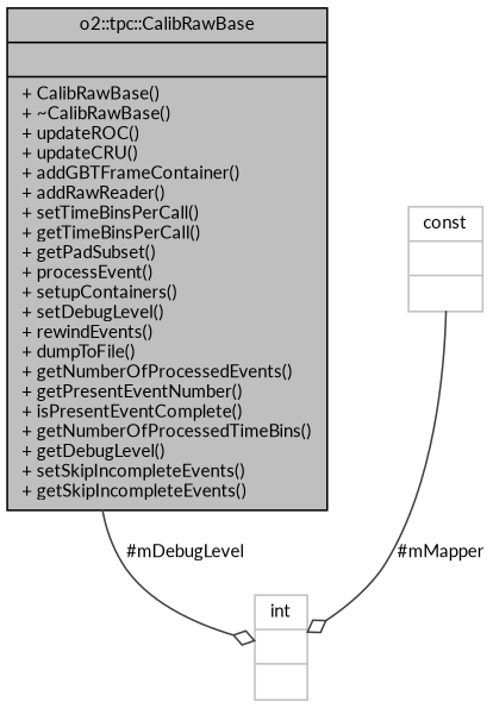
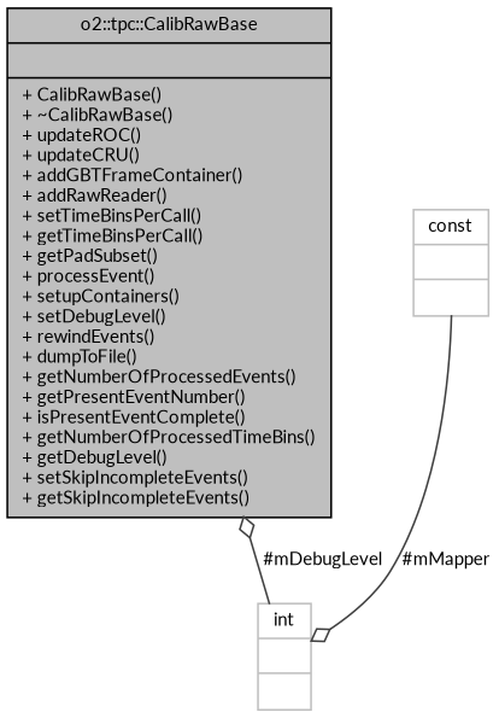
  digraph {
    fontname=Lato
    node [color=grey75 fontname=Lato fontsize=10 shape=record]
    edge [arrowhead=odiamond color=grey25 fontname=Lato fontsize=10 labelfontname=Helvetica labelfontsize=10 style=solid]
    n1 [color=black fillcolor=grey75 fontcolor=black height=0.2 label="{o2::tpc::CalibRawBase\n||+ CalibRawBase()\l+ ~CalibRawBase()\l+ updateROC()\l+ updateCRU()\l+ addGBTFrameContainer()\l+ addRawReader()\l+ setTimeBinsPerCall()\l+ getTimeBinsPerCall()\l+ getPadSubset()\l+ processEvent()\l+ setupContainers()\l+ setDebugLevel()\l+ rewindEvents()\l+ dumpToFile()\l+ getNumberOfProcessedEvents()\l+ getPresentEventNumber()\l+ isPresentEventComplete()\l+ getNumberOfProcessedTimeBins()\l+ getDebugLevel()\l+ setSkipIncompleteEvents()\l+ getSkipIncompleteEvents()\l}" style=filled width=0.4]
    n2 [height=0.2 label="{int\n||}" width=0.4]
    n3 [height=0.2 label="{const\n||}" width=0.4]
-   n1 -> n2 [label=" #mDebugLevel"]
+   n2 -> n1 [label=" #mDebugLevel"]
    n3 -> n2 [label=" #mMapper"]
  }
